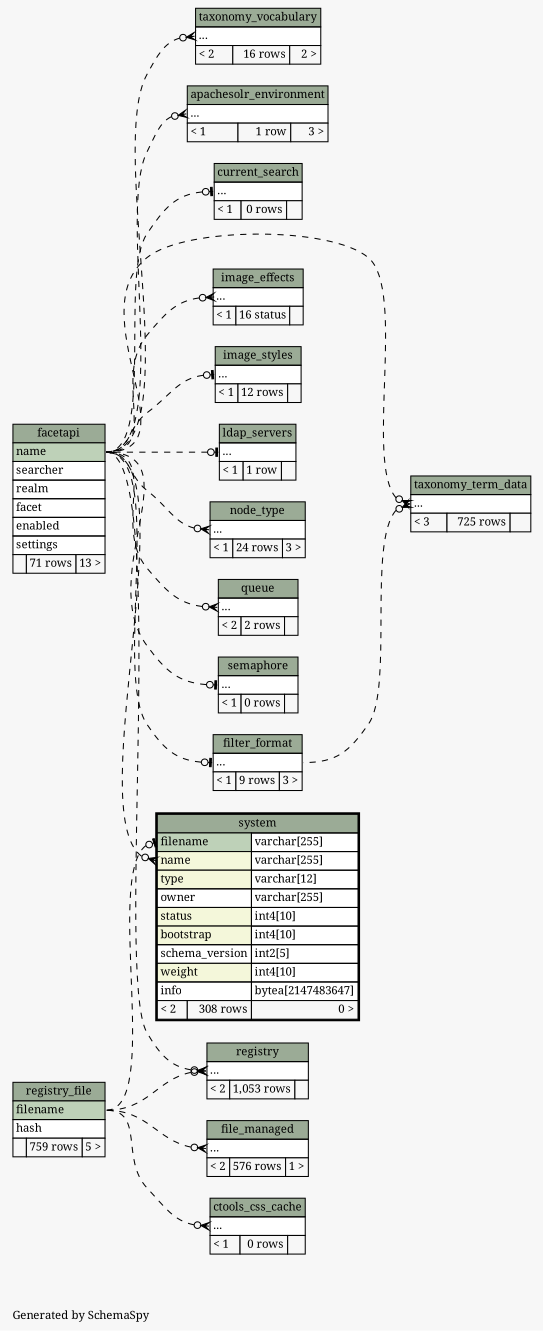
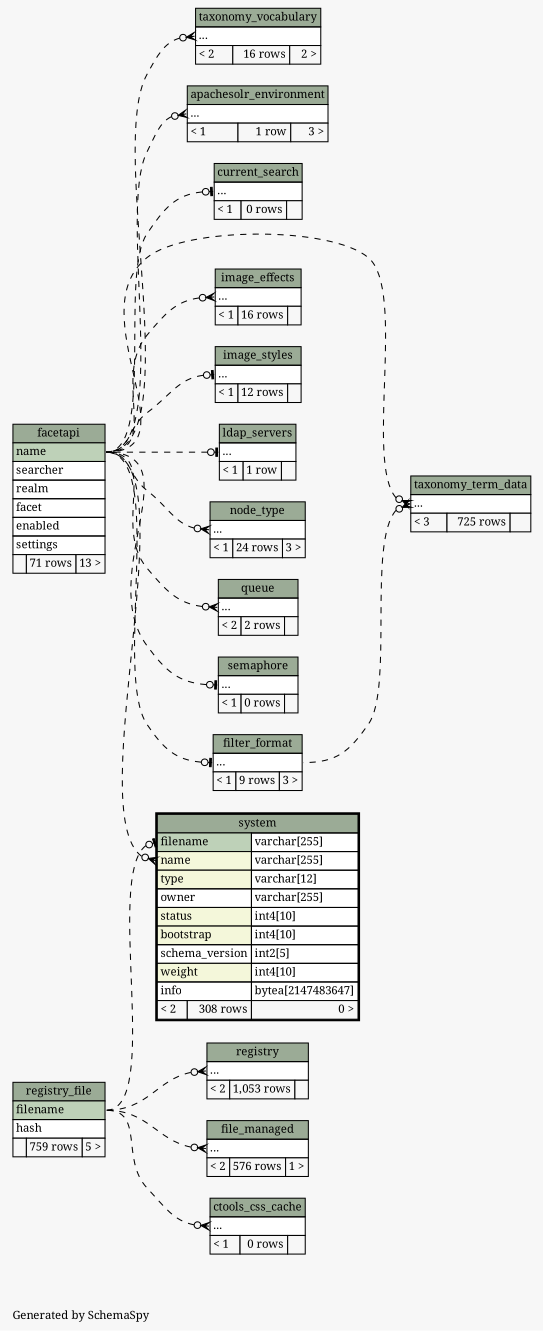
  digraph {
    bgcolor="#f7f7f7"
    fontname="Noto Serif"
    fontsize=11
    label="\nGenerated by SchemaSpy"
    labeljust=l
    nodesep=0.18
    rankdir=RL
    ranksep=0.46
    node [fontname="Noto Serif" fontsize=11 shape=plaintext]
    edge [arrowhead=none arrowsize=0.8 arrowtail=crowodot dir=back fontname="Noto Serif" headport="name:e" style=dashed tailport="elipses:w"]
    n1 [label=<     <TABLE BORDER="0" CELLBORDER="1" CELLSPACING="0" BGCOLOR="#ffffff">       <TR><TD COLSPAN="3" BGCOLOR="#9bab96" ALIGN="CENTER">apachesolr_environment</TD></TR>       <TR><TD PORT="elipses" COLSPAN="3" ALIGN="LEFT">...</TD></TR>       <TR><TD ALIGN="LEFT" BGCOLOR="#f7f7f7">&lt; 1</TD><TD ALIGN="RIGHT" BGCOLOR="#f7f7f7">1 row</TD><TD ALIGN="RIGHT" BGCOLOR="#f7f7f7">3 &gt;</TD></TR>     </TABLE>>]
    n2 [label=<     <TABLE BORDER="0" CELLBORDER="1" CELLSPACING="0" BGCOLOR="#ffffff">       <TR><TD COLSPAN="3" BGCOLOR="#9bab96" ALIGN="CENTER">facetapi</TD></TR>       <TR><TD PORT="name" COLSPAN="3" BGCOLOR="#bed1b8" ALIGN="LEFT">name</TD></TR>       <TR><TD PORT="searcher" COLSPAN="3" ALIGN="LEFT">searcher</TD></TR>       <TR><TD PORT="realm" COLSPAN="3" ALIGN="LEFT">realm</TD></TR>       <TR><TD PORT="facet" COLSPAN="3" ALIGN="LEFT">facet</TD></TR>       <TR><TD PORT="enabled" COLSPAN="3" ALIGN="LEFT">enabled</TD></TR>       <TR><TD PORT="settings" COLSPAN="3" ALIGN="LEFT">settings</TD></TR>       <TR><TD ALIGN="LEFT" BGCOLOR="#f7f7f7">  </TD><TD ALIGN="RIGHT" BGCOLOR="#f7f7f7">71 rows</TD><TD ALIGN="RIGHT" BGCOLOR="#f7f7f7">13 &gt;</TD></TR>     </TABLE>>]
    n3 [label=<     <TABLE BORDER="0" CELLBORDER="1" CELLSPACING="0" BGCOLOR="#ffffff">       <TR><TD COLSPAN="3" BGCOLOR="#9bab96" ALIGN="CENTER">ctools_css_cache</TD></TR>       <TR><TD PORT="elipses" COLSPAN="3" ALIGN="LEFT">...</TD></TR>       <TR><TD ALIGN="LEFT" BGCOLOR="#f7f7f7">&lt; 1</TD><TD ALIGN="RIGHT" BGCOLOR="#f7f7f7">0 rows</TD><TD ALIGN="RIGHT" BGCOLOR="#f7f7f7">  </TD></TR>     </TABLE>>]
    n4 [label=<     <TABLE BORDER="0" CELLBORDER="1" CELLSPACING="0" BGCOLOR="#ffffff">       <TR><TD COLSPAN="3" BGCOLOR="#9bab96" ALIGN="CENTER">registry_file</TD></TR>       <TR><TD PORT="filename" COLSPAN="3" BGCOLOR="#bed1b8" ALIGN="LEFT">filename</TD></TR>       <TR><TD PORT="hash" COLSPAN="3" ALIGN="LEFT">hash</TD></TR>       <TR><TD ALIGN="LEFT" BGCOLOR="#f7f7f7">  </TD><TD ALIGN="RIGHT" BGCOLOR="#f7f7f7">759 rows</TD><TD ALIGN="RIGHT" BGCOLOR="#f7f7f7">5 &gt;</TD></TR>     </TABLE>>]
    n5 [label=<     <TABLE BORDER="0" CELLBORDER="1" CELLSPACING="0" BGCOLOR="#ffffff">       <TR><TD COLSPAN="3" BGCOLOR="#9bab96" ALIGN="CENTER">current_search</TD></TR>       <TR><TD PORT="elipses" COLSPAN="3" ALIGN="LEFT">...</TD></TR>       <TR><TD ALIGN="LEFT" BGCOLOR="#f7f7f7">&lt; 1</TD><TD ALIGN="RIGHT" BGCOLOR="#f7f7f7">0 rows</TD><TD ALIGN="RIGHT" BGCOLOR="#f7f7f7">  </TD></TR>     </TABLE>>]
    n6 [label=<     <TABLE BORDER="0" CELLBORDER="1" CELLSPACING="0" BGCOLOR="#ffffff">       <TR><TD COLSPAN="3" BGCOLOR="#9bab96" ALIGN="CENTER">file_managed</TD></TR>       <TR><TD PORT="elipses" COLSPAN="3" ALIGN="LEFT">...</TD></TR>       <TR><TD ALIGN="LEFT" BGCOLOR="#f7f7f7">&lt; 2</TD><TD ALIGN="RIGHT" BGCOLOR="#f7f7f7">576 rows</TD><TD ALIGN="RIGHT" BGCOLOR="#f7f7f7">1 &gt;</TD></TR>     </TABLE>>]
    n7 [label=<     <TABLE BORDER="0" CELLBORDER="1" CELLSPACING="0" BGCOLOR="#ffffff">       <TR><TD COLSPAN="3" BGCOLOR="#9bab96" ALIGN="CENTER">filter_format</TD></TR>       <TR><TD PORT="elipses" COLSPAN="3" ALIGN="LEFT">...</TD></TR>       <TR><TD ALIGN="LEFT" BGCOLOR="#f7f7f7">&lt; 1</TD><TD ALIGN="RIGHT" BGCOLOR="#f7f7f7">9 rows</TD><TD ALIGN="RIGHT" BGCOLOR="#f7f7f7">3 &gt;</TD></TR>     </TABLE>>]
-   n8 [label=<     <TABLE BORDER="0" CELLBORDER="1" CELLSPACING="0" BGCOLOR="#ffffff">       <TR><TD COLSPAN="3" BGCOLOR="#9bab96" ALIGN="CENTER">image_effects</TD></TR>       <TR><TD PORT="elipses" COLSPAN="3" ALIGN="LEFT">...</TD></TR>       <TR><TD ALIGN="LEFT" BGCOLOR="#f7f7f7">&lt; 1</TD><TD ALIGN="RIGHT" BGCOLOR="#f7f7f7">16 status</TD><TD ALIGN="RIGHT" BGCOLOR="#f7f7f7">  </TD></TR>     </TABLE>>]
+   n8 [label=<     <TABLE BORDER="0" CELLBORDER="1" CELLSPACING="0" BGCOLOR="#ffffff">       <TR><TD COLSPAN="3" BGCOLOR="#9bab96" ALIGN="CENTER">image_effects</TD></TR>       <TR><TD PORT="elipses" COLSPAN="3" ALIGN="LEFT">...</TD></TR>       <TR><TD ALIGN="LEFT" BGCOLOR="#f7f7f7">&lt; 1</TD><TD ALIGN="RIGHT" BGCOLOR="#f7f7f7">16 rows</TD><TD ALIGN="RIGHT" BGCOLOR="#f7f7f7">  </TD></TR>     </TABLE>>]
    n9 [label=<     <TABLE BORDER="0" CELLBORDER="1" CELLSPACING="0" BGCOLOR="#ffffff">       <TR><TD COLSPAN="3" BGCOLOR="#9bab96" ALIGN="CENTER">image_styles</TD></TR>       <TR><TD PORT="elipses" COLSPAN="3" ALIGN="LEFT">...</TD></TR>       <TR><TD ALIGN="LEFT" BGCOLOR="#f7f7f7">&lt; 1</TD><TD ALIGN="RIGHT" BGCOLOR="#f7f7f7">12 rows</TD><TD ALIGN="RIGHT" BGCOLOR="#f7f7f7">  </TD></TR>     </TABLE>>]
    n10 [label=<     <TABLE BORDER="0" CELLBORDER="1" CELLSPACING="0" BGCOLOR="#ffffff">       <TR><TD COLSPAN="3" BGCOLOR="#9bab96" ALIGN="CENTER">ldap_servers</TD></TR>       <TR><TD PORT="elipses" COLSPAN="3" ALIGN="LEFT">...</TD></TR>       <TR><TD ALIGN="LEFT" BGCOLOR="#f7f7f7">&lt; 1</TD><TD ALIGN="RIGHT" BGCOLOR="#f7f7f7">1 row</TD><TD ALIGN="RIGHT" BGCOLOR="#f7f7f7">  </TD></TR>     </TABLE>>]
    n11 [label=<     <TABLE BORDER="0" CELLBORDER="1" CELLSPACING="0" BGCOLOR="#ffffff">       <TR><TD COLSPAN="3" BGCOLOR="#9bab96" ALIGN="CENTER">node_type</TD></TR>       <TR><TD PORT="elipses" COLSPAN="3" ALIGN="LEFT">...</TD></TR>       <TR><TD ALIGN="LEFT" BGCOLOR="#f7f7f7">&lt; 1</TD><TD ALIGN="RIGHT" BGCOLOR="#f7f7f7">24 rows</TD><TD ALIGN="RIGHT" BGCOLOR="#f7f7f7">3 &gt;</TD></TR>     </TABLE>>]
    n12 [label=<     <TABLE BORDER="0" CELLBORDER="1" CELLSPACING="0" BGCOLOR="#ffffff">       <TR><TD COLSPAN="3" BGCOLOR="#9bab96" ALIGN="CENTER">queue</TD></TR>       <TR><TD PORT="elipses" COLSPAN="3" ALIGN="LEFT">...</TD></TR>       <TR><TD ALIGN="LEFT" BGCOLOR="#f7f7f7">&lt; 2</TD><TD ALIGN="RIGHT" BGCOLOR="#f7f7f7">2 rows</TD><TD ALIGN="RIGHT" BGCOLOR="#f7f7f7">  </TD></TR>     </TABLE>>]
    n13 [label=<     <TABLE BORDER="0" CELLBORDER="1" CELLSPACING="0" BGCOLOR="#ffffff">       <TR><TD COLSPAN="3" BGCOLOR="#9bab96" ALIGN="CENTER">registry</TD></TR>       <TR><TD PORT="elipses" COLSPAN="3" ALIGN="LEFT">...</TD></TR>       <TR><TD ALIGN="LEFT" BGCOLOR="#f7f7f7">&lt; 2</TD><TD ALIGN="RIGHT" BGCOLOR="#f7f7f7">1,053 rows</TD><TD ALIGN="RIGHT" BGCOLOR="#f7f7f7">  </TD></TR>     </TABLE>>]
    n14 [label=<     <TABLE BORDER="0" CELLBORDER="1" CELLSPACING="0" BGCOLOR="#ffffff">       <TR><TD COLSPAN="3" BGCOLOR="#9bab96" ALIGN="CENTER">semaphore</TD></TR>       <TR><TD PORT="elipses" COLSPAN="3" ALIGN="LEFT">...</TD></TR>       <TR><TD ALIGN="LEFT" BGCOLOR="#f7f7f7">&lt; 1</TD><TD ALIGN="RIGHT" BGCOLOR="#f7f7f7">0 rows</TD><TD ALIGN="RIGHT" BGCOLOR="#f7f7f7">  </TD></TR>     </TABLE>>]
    n15 [label=<     <TABLE BORDER="2" CELLBORDER="1" CELLSPACING="0" BGCOLOR="#ffffff">       <TR><TD COLSPAN="3" BGCOLOR="#9bab96" ALIGN="CENTER">system</TD></TR>       <TR><TD PORT="filename" COLSPAN="2" BGCOLOR="#bed1b8" ALIGN="LEFT">filename</TD><TD PORT="filename.type" ALIGN="LEFT">varchar[255]</TD></TR>       <TR><TD PORT="name" COLSPAN="2" BGCOLOR="#f4f7da" ALIGN="LEFT">name</TD><TD PORT="name.type" ALIGN="LEFT">varchar[255]</TD></TR>       <TR><TD PORT="type" COLSPAN="2" BGCOLOR="#f4f7da" ALIGN="LEFT">type</TD><TD PORT="type.type" ALIGN="LEFT">varchar[12]</TD></TR>       <TR><TD PORT="owner" COLSPAN="2" ALIGN="LEFT">owner</TD><TD PORT="owner.type" ALIGN="LEFT">varchar[255]</TD></TR>       <TR><TD PORT="status" COLSPAN="2" BGCOLOR="#f4f7da" ALIGN="LEFT">status</TD><TD PORT="status.type" ALIGN="LEFT">int4[10]</TD></TR>       <TR><TD PORT="bootstrap" COLSPAN="2" BGCOLOR="#f4f7da" ALIGN="LEFT">bootstrap</TD><TD PORT="bootstrap.type" ALIGN="LEFT">int4[10]</TD></TR>       <TR><TD PORT="schema_version" COLSPAN="2" ALIGN="LEFT">schema_version</TD><TD PORT="schema_version.type" ALIGN="LEFT">int2[5]</TD></TR>       <TR><TD PORT="weight" COLSPAN="2" BGCOLOR="#f4f7da" ALIGN="LEFT">weight</TD><TD PORT="weight.type" ALIGN="LEFT">int4[10]</TD></TR>       <TR><TD PORT="info" COLSPAN="2" ALIGN="LEFT">info</TD><TD PORT="info.type" ALIGN="LEFT">bytea[2147483647]</TD></TR>       <TR><TD ALIGN="LEFT" BGCOLOR="#f7f7f7">&lt; 2</TD><TD ALIGN="RIGHT" BGCOLOR="#f7f7f7">308 rows</TD><TD ALIGN="RIGHT" BGCOLOR="#f7f7f7">0 &gt;</TD></TR>     </TABLE>>]
    n16 [label=<     <TABLE BORDER="0" CELLBORDER="1" CELLSPACING="0" BGCOLOR="#ffffff">       <TR><TD COLSPAN="3" BGCOLOR="#9bab96" ALIGN="CENTER">taxonomy_term_data</TD></TR>       <TR><TD PORT="elipses" COLSPAN="3" ALIGN="LEFT">...</TD></TR>       <TR><TD ALIGN="LEFT" BGCOLOR="#f7f7f7">&lt; 3</TD><TD ALIGN="RIGHT" BGCOLOR="#f7f7f7">725 rows</TD><TD ALIGN="RIGHT" BGCOLOR="#f7f7f7">  </TD></TR>     </TABLE>>]
    n17 [label=<     <TABLE BORDER="0" CELLBORDER="1" CELLSPACING="0" BGCOLOR="#ffffff">       <TR><TD COLSPAN="3" BGCOLOR="#9bab96" ALIGN="CENTER">taxonomy_vocabulary</TD></TR>       <TR><TD PORT="elipses" COLSPAN="3" ALIGN="LEFT">...</TD></TR>       <TR><TD ALIGN="LEFT" BGCOLOR="#f7f7f7">&lt; 2</TD><TD ALIGN="RIGHT" BGCOLOR="#f7f7f7">16 rows</TD><TD ALIGN="RIGHT" BGCOLOR="#f7f7f7">2 &gt;</TD></TR>     </TABLE>>]
    n1 -> n2
    n3 -> n4 [headport="filename:e"]
    n5 -> n2 [arrowtail=teeodot]
    n6 -> n4 [headport="filename:e"]
    n7 -> n2 [arrowtail=teeodot]
    n8 -> n2
    n9 -> n2 [arrowtail=teeodot]
    n10 -> n2 [arrowtail=teeodot]
    n11 -> n2
    n12 -> n2
-   n13 -> n2
    n13 -> n4 [headport="filename:e"]
    n14 -> n2 [arrowtail=teeodot]
    n15 -> n2 [tailport="name:w"]
    n15 -> n4 [arrowtail=teeodot headport="filename:e" tailport="filename:w"]
    n16 -> n2
    n16 -> n7 [headport="elipses:e"]
    n17 -> n2
  }
